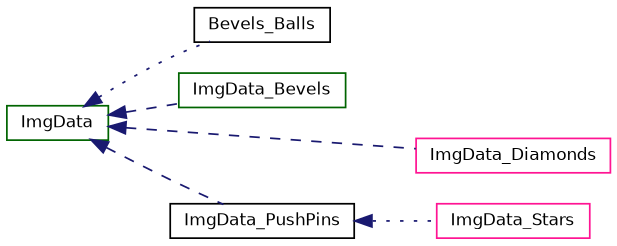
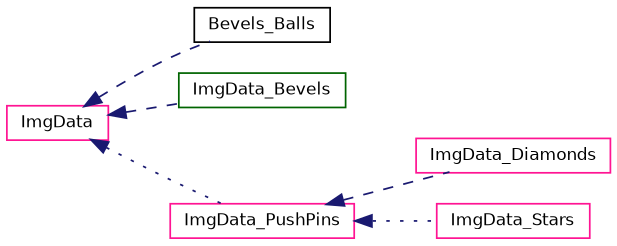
  digraph {
    rankdir=LR
    node [color=darkgreen fillcolor=white fontname=Helvetica fontsize=10 shape=record style=filled]
    edge [color=midnightblue dir=back fontname=Helvetica fontsize=10 labelfontname=Helvetica labelfontsize=10 style=dashed]
-   n1 [height=0.2 label=ImgData width=0.4]
+   n1 [color=deeppink height=0.2 label=ImgData width=0.4]
    n2 [color=black height=0.2 label=Bevels_Balls width=0.4]
    n3 [height=0.2 label=ImgData_Bevels width=0.4]
    n4 [color=deeppink height=0.2 label=ImgData_Diamonds width=0.4]
-   n5 [color=black height=0.2 label=ImgData_PushPins width=0.4]
+   n5 [color=deeppink height=0.2 label=ImgData_PushPins width=0.4]
    n6 [color=deeppink height=0.2 label=ImgData_Stars width=0.4]
-   n1 -> n2 [style=dotted]
+   n1 -> n2
    n1 -> n3
-   n1 -> n4
-   n1 -> n5
+   n5 -> n4
+   n1 -> n5 [style=dotted]
    n5 -> n6 [style=dotted]
  }
